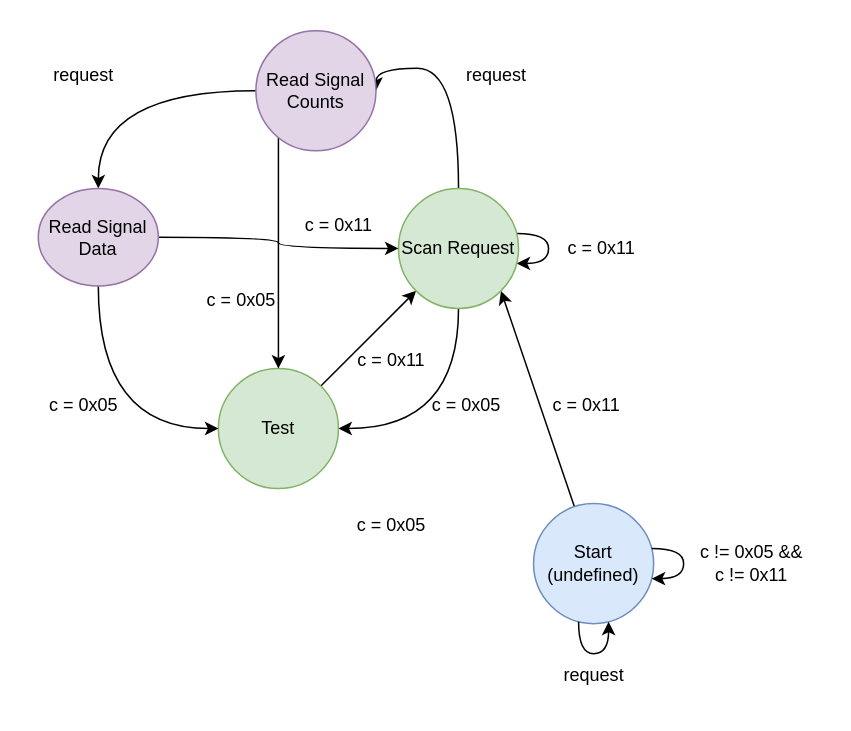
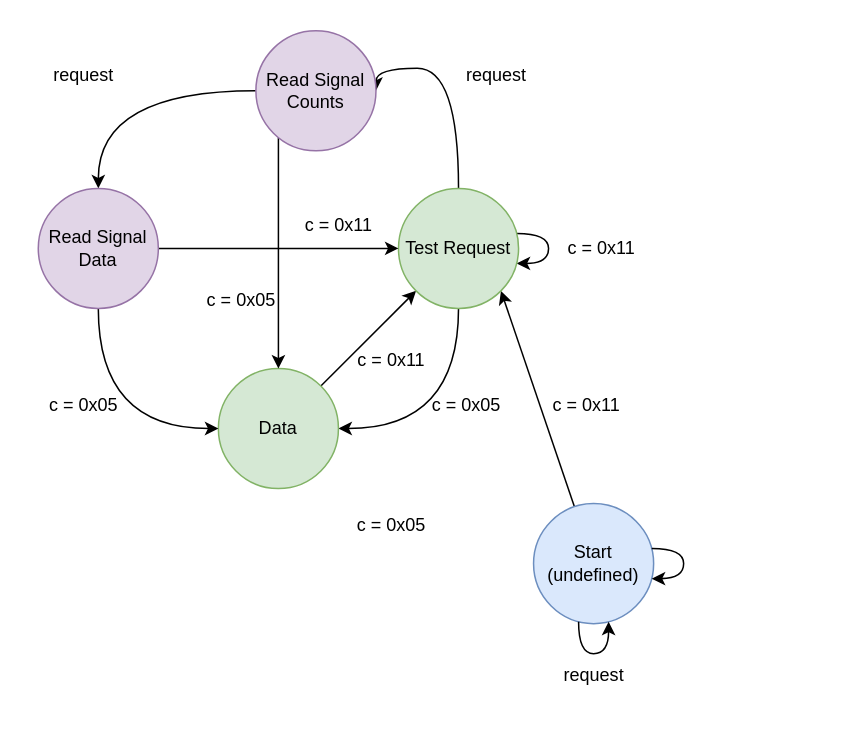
  <mxCell id="0" />
  <mxCell id="1" parent="0" />
  <mxCell id="2" style="rounded=0;orthogonalLoop=1;jettySize=auto;html=1;entryX=1;entryY=1;entryDx=0;entryDy=0;" edge="1" parent="1" source="3" target="9"><mxGeometry relative="1" as="geometry" /></mxCell>
  <mxCell id="3" value="&lt;div&gt;Start&lt;/div&gt;&lt;div&gt;(undefined)&lt;br&gt;&lt;/div&gt;" style="ellipse;whiteSpace=wrap;html=1;aspect=fixed;fillColor=#dae8fc;strokeColor=#6c8ebf;" vertex="1" parent="1"><mxGeometry x="355" y="335" width="80" height="80" as="geometry" /></mxCell>
  <mxCell id="4" style="edgeStyle=orthogonalEdgeStyle;curved=1;rounded=0;orthogonalLoop=1;jettySize=auto;html=1;exitX=0.5;exitY=1;exitDx=0;exitDy=0;" edge="1" parent="1" source="9" target="6"><mxGeometry relative="1" as="geometry"><Array as="points"><mxPoint x="305" y="285" /></Array></mxGeometry></mxCell>
  <mxCell id="5" style="edgeStyle=none;rounded=0;orthogonalLoop=1;jettySize=auto;html=1;exitX=1;exitY=0;exitDx=0;exitDy=0;" edge="1" parent="1" source="6" target="9"><mxGeometry relative="1" as="geometry" /></mxCell>
- <mxCell id="6" value="Test" style="ellipse;whiteSpace=wrap;html=1;aspect=fixed;fillColor=#d5e8d4;strokeColor=#82b366;" vertex="1" parent="1"><mxGeometry x="145" y="245" width="80" height="80" as="geometry" /></mxCell>
+ <mxCell id="6" value="Data" style="ellipse;whiteSpace=wrap;html=1;aspect=fixed;fillColor=#d5e8d4;strokeColor=#82b366;" vertex="1" parent="1"><mxGeometry x="145" y="245" width="80" height="80" as="geometry" /></mxCell>
  <mxCell id="7" style="edgeStyle=orthogonalEdgeStyle;curved=1;rounded=0;orthogonalLoop=1;jettySize=auto;html=1;" edge="1" parent="1" source="9" target="9"><mxGeometry relative="1" as="geometry"><mxPoint x="325" y="115" as="targetPoint" /></mxGeometry></mxCell>
  <mxCell id="8" style="edgeStyle=orthogonalEdgeStyle;curved=1;rounded=0;orthogonalLoop=1;jettySize=auto;html=1;entryX=1;entryY=0.5;entryDx=0;entryDy=0;" edge="1" parent="1" source="9" target="12"><mxGeometry relative="1" as="geometry"><Array as="points"><mxPoint x="305" y="45" /></Array></mxGeometry></mxCell>
- <mxCell id="9" value="Scan Request" style="ellipse;whiteSpace=wrap;html=1;aspect=fixed;fillColor=#d5e8d4;strokeColor=#82b366;" vertex="1" parent="1"><mxGeometry x="265" y="125" width="80" height="80" as="geometry" /></mxCell>
+ <mxCell id="9" value="Test Request" style="ellipse;whiteSpace=wrap;html=1;aspect=fixed;fillColor=#d5e8d4;strokeColor=#82b366;" vertex="1" parent="1"><mxGeometry x="265" y="125" width="80" height="80" as="geometry" /></mxCell>
  <mxCell id="10" style="edgeStyle=orthogonalEdgeStyle;curved=1;rounded=0;orthogonalLoop=1;jettySize=auto;html=1;entryX=0.5;entryY=0;entryDx=0;entryDy=0;" edge="1" parent="1" source="12" target="15"><mxGeometry relative="1" as="geometry" /></mxCell>
  <mxCell id="11" style="edgeStyle=orthogonalEdgeStyle;curved=1;rounded=0;orthogonalLoop=1;jettySize=auto;html=1;entryX=0.5;entryY=0;entryDx=0;entryDy=0;" edge="1" parent="1" source="12" target="6"><mxGeometry relative="1" as="geometry"><Array as="points"><mxPoint x="185" y="165" /><mxPoint x="185" y="165" /></Array></mxGeometry></mxCell>
  <mxCell id="12" value="Read Signal Counts" style="ellipse;whiteSpace=wrap;html=1;aspect=fixed;fillColor=#e1d5e7;strokeColor=#9673a6;" vertex="1" parent="1"><mxGeometry x="170" y="20" width="80" height="80" as="geometry" /></mxCell>
  <mxCell id="13" style="edgeStyle=orthogonalEdgeStyle;curved=1;rounded=0;orthogonalLoop=1;jettySize=auto;html=1;entryX=0;entryY=0.5;entryDx=0;entryDy=0;" edge="1" parent="1" source="15" target="6"><mxGeometry relative="1" as="geometry"><Array as="points"><mxPoint x="65" y="285" /></Array></mxGeometry></mxCell>
  <mxCell id="14" style="edgeStyle=orthogonalEdgeStyle;curved=1;rounded=0;orthogonalLoop=1;jettySize=auto;html=1;entryX=0;entryY=0.5;entryDx=0;entryDy=0;" edge="1" parent="1" source="15" target="9"><mxGeometry relative="1" as="geometry" /></mxCell>
- <mxCell id="15" value="Read Signal Data" style="ellipse;whiteSpace=wrap;html=1;aspect=fixed;fillColor=#e1d5e7;strokeColor=#9673a6;" vertex="1" parent="1"><mxGeometry x="25" y="125" width="80" height="65" as="geometry" /></mxCell>
+ <mxCell id="15" value="Read Signal Data" style="ellipse;whiteSpace=wrap;html=1;aspect=fixed;fillColor=#e1d5e7;strokeColor=#9673a6;" vertex="1" parent="1"><mxGeometry x="25" y="125" width="80" height="80" as="geometry" /></mxCell>
  <mxCell id="16" value="c = 0x11" style="text;html=1;align=center;verticalAlign=middle;resizable=0;points=[];autosize=1;strokeColor=none;fillColor=none;" vertex="1" parent="1"><mxGeometry x="190" y="135" width="70" height="30" as="geometry" /></mxCell>
  <mxCell id="17" value="request" style="text;html=1;align=center;verticalAlign=middle;resizable=0;points=[];autosize=1;strokeColor=none;fillColor=none;" vertex="1" parent="1"><mxGeometry x="295" y="35" width="70" height="30" as="geometry" /></mxCell>
  <mxCell id="18" value="request" style="text;html=1;align=center;verticalAlign=middle;resizable=0;points=[];autosize=1;strokeColor=none;fillColor=none;" vertex="1" parent="1"><mxGeometry x="360" y="435" width="70" height="30" as="geometry" /></mxCell>
- <mxCell id="19" value="&lt;div&gt;c != 0x05 &amp;amp;&amp;amp;&lt;/div&gt;&lt;div&gt;c != 0x11&lt;/div&gt;" style="text;html=1;align=center;verticalAlign=middle;resizable=0;points=[];autosize=1;strokeColor=none;fillColor=none;" vertex="1" parent="1"><mxGeometry x="455" y="355" width="90" height="40" as="geometry" /></mxCell>
  <mxCell id="20" value="c = 0x05" style="text;html=1;align=center;verticalAlign=middle;resizable=0;points=[];autosize=1;strokeColor=none;fillColor=none;" vertex="1" parent="1"><mxGeometry x="20" y="255" width="70" height="30" as="geometry" /></mxCell>
  <mxCell id="21" value="request" style="text;html=1;align=center;verticalAlign=middle;resizable=0;points=[];autosize=1;strokeColor=none;fillColor=none;" vertex="1" parent="1"><mxGeometry x="20" y="35" width="70" height="30" as="geometry" /></mxCell>
  <mxCell id="22" value="c = 0x11" style="text;html=1;align=center;verticalAlign=middle;resizable=0;points=[];autosize=1;strokeColor=none;fillColor=none;" vertex="1" parent="1"><mxGeometry x="365" y="150" width="70" height="30" as="geometry" /></mxCell>
  <mxCell id="23" value="c = 0x05" style="text;html=1;align=center;verticalAlign=middle;resizable=0;points=[];autosize=1;strokeColor=none;fillColor=none;" vertex="1" parent="1"><mxGeometry x="125" y="185" width="70" height="30" as="geometry" /></mxCell>
  <mxCell id="24" style="edgeStyle=orthogonalEdgeStyle;curved=1;rounded=0;orthogonalLoop=1;jettySize=auto;html=1;" edge="1" parent="1" source="3" target="3"><mxGeometry relative="1" as="geometry" /></mxCell>
  <mxCell id="25" style="edgeStyle=orthogonalEdgeStyle;curved=1;rounded=0;orthogonalLoop=1;jettySize=auto;html=1;" edge="1" parent="1" source="3" target="3"><mxGeometry relative="1" as="geometry"><Array as="points"><mxPoint x="395" y="435" /></Array></mxGeometry></mxCell>
  <mxCell id="26" value="c = 0x05" style="text;html=1;align=center;verticalAlign=middle;resizable=0;points=[];autosize=1;strokeColor=none;fillColor=none;" vertex="1" parent="1"><mxGeometry x="225" y="335" width="70" height="30" as="geometry" /></mxCell>
  <mxCell id="27" value="c = 0x05" style="text;html=1;align=center;verticalAlign=middle;resizable=0;points=[];autosize=1;strokeColor=none;fillColor=none;" vertex="1" parent="1"><mxGeometry x="275" y="255" width="70" height="30" as="geometry" /></mxCell>
  <mxCell id="28" value="c = 0x11" style="text;html=1;align=center;verticalAlign=middle;resizable=0;points=[];autosize=1;strokeColor=none;fillColor=none;" vertex="1" parent="1"><mxGeometry x="355" y="255" width="70" height="30" as="geometry" /></mxCell>
  <mxCell id="29" value="c = 0x11" style="text;html=1;align=center;verticalAlign=middle;resizable=0;points=[];autosize=1;strokeColor=none;fillColor=none;" vertex="1" parent="1"><mxGeometry x="225" y="225" width="70" height="30" as="geometry" /></mxCell>
